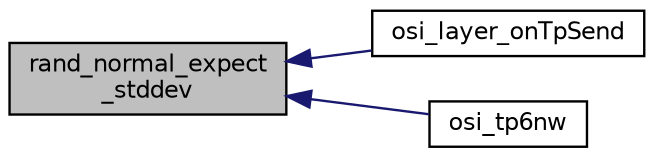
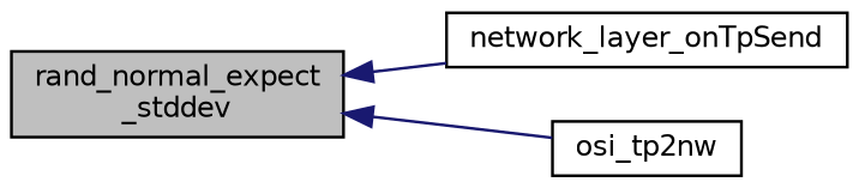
  digraph {
    rankdir=LR
    node [color=black fillcolor=white fontname=Helvetica fontsize=10 shape=record style=filled]
    edge [color=midnightblue dir=back fontname=Helvetica fontsize=10 labelfontname=Helvetica labelfontsize=10 style=solid]
    n1 [fillcolor=grey75 fontcolor=black height=0.2 label="rand_normal_expect\l_stddev" width=0.4]
-   n2 [height=0.2 label=osi_layer_onTpSend width=0.4]
-   n3 [height=0.2 label=osi_tp6nw width=0.4]
+   n2 [height=0.2 label=network_layer_onTpSend width=0.4]
+   n3 [height=0.2 label=osi_tp2nw width=0.4]
    n1 -> n2
    n1 -> n3
  }
